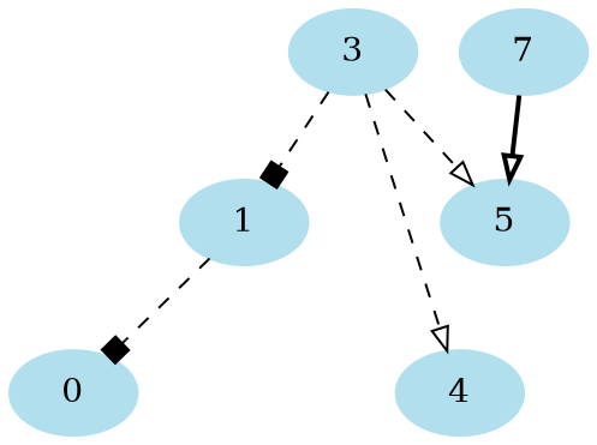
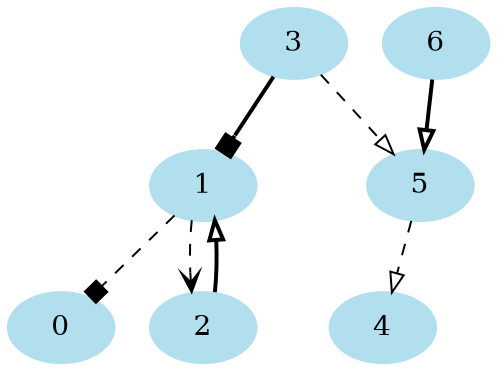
  digraph {
    node [color=lightblue2 style=filled]
    edge [arrowhead=onormal style=dashed]
    3
    1
    5
    0
+   2
    4
-   6 [label=7]
-   3 -> 1 [arrowhead=box]
+   6
+   3 -> 1 [arrowhead=box style=bold]
    3 -> 5
    1 -> 0 [arrowhead=box]
-   3 -> 4
+   1 -> 2 [arrowhead=vee]
+   5 -> 4
+   2 -> 1 [style=bold]
    6 -> 5 [style=bold]
  }
